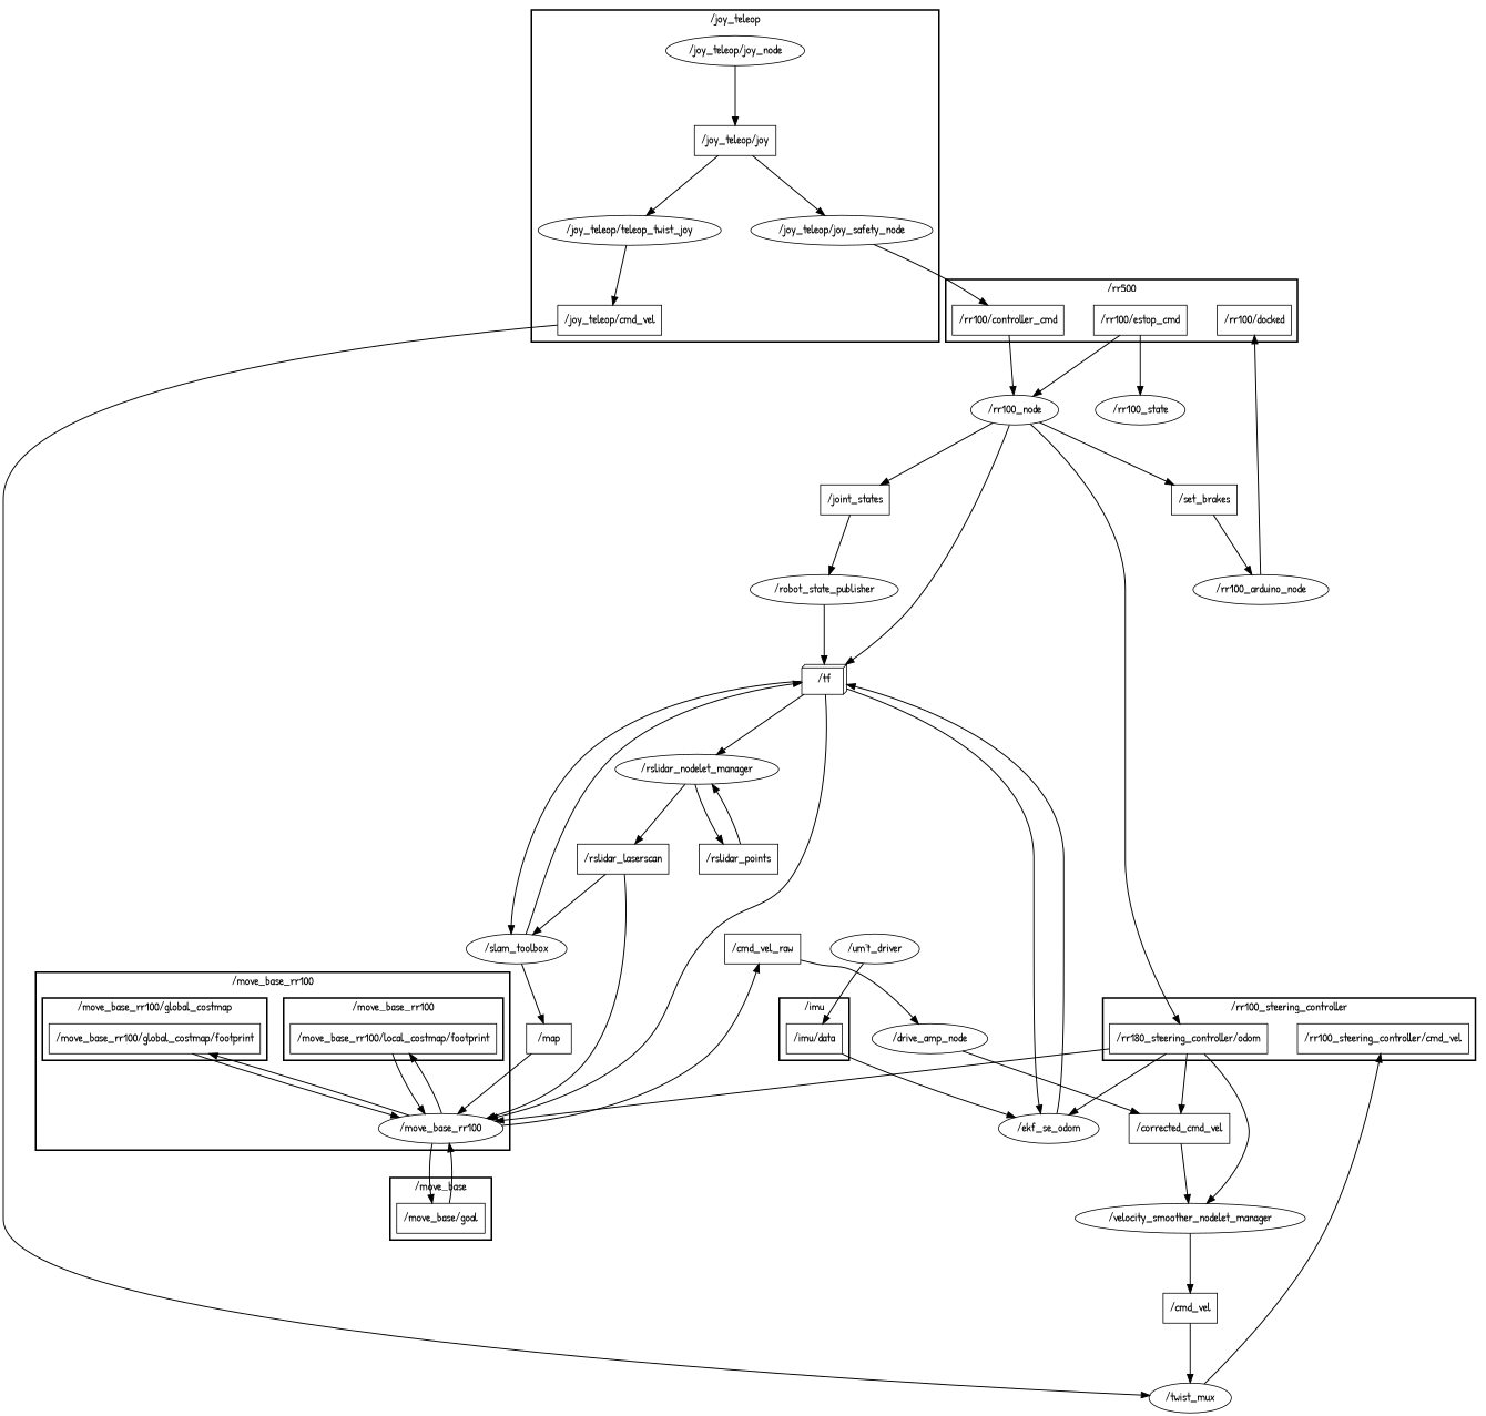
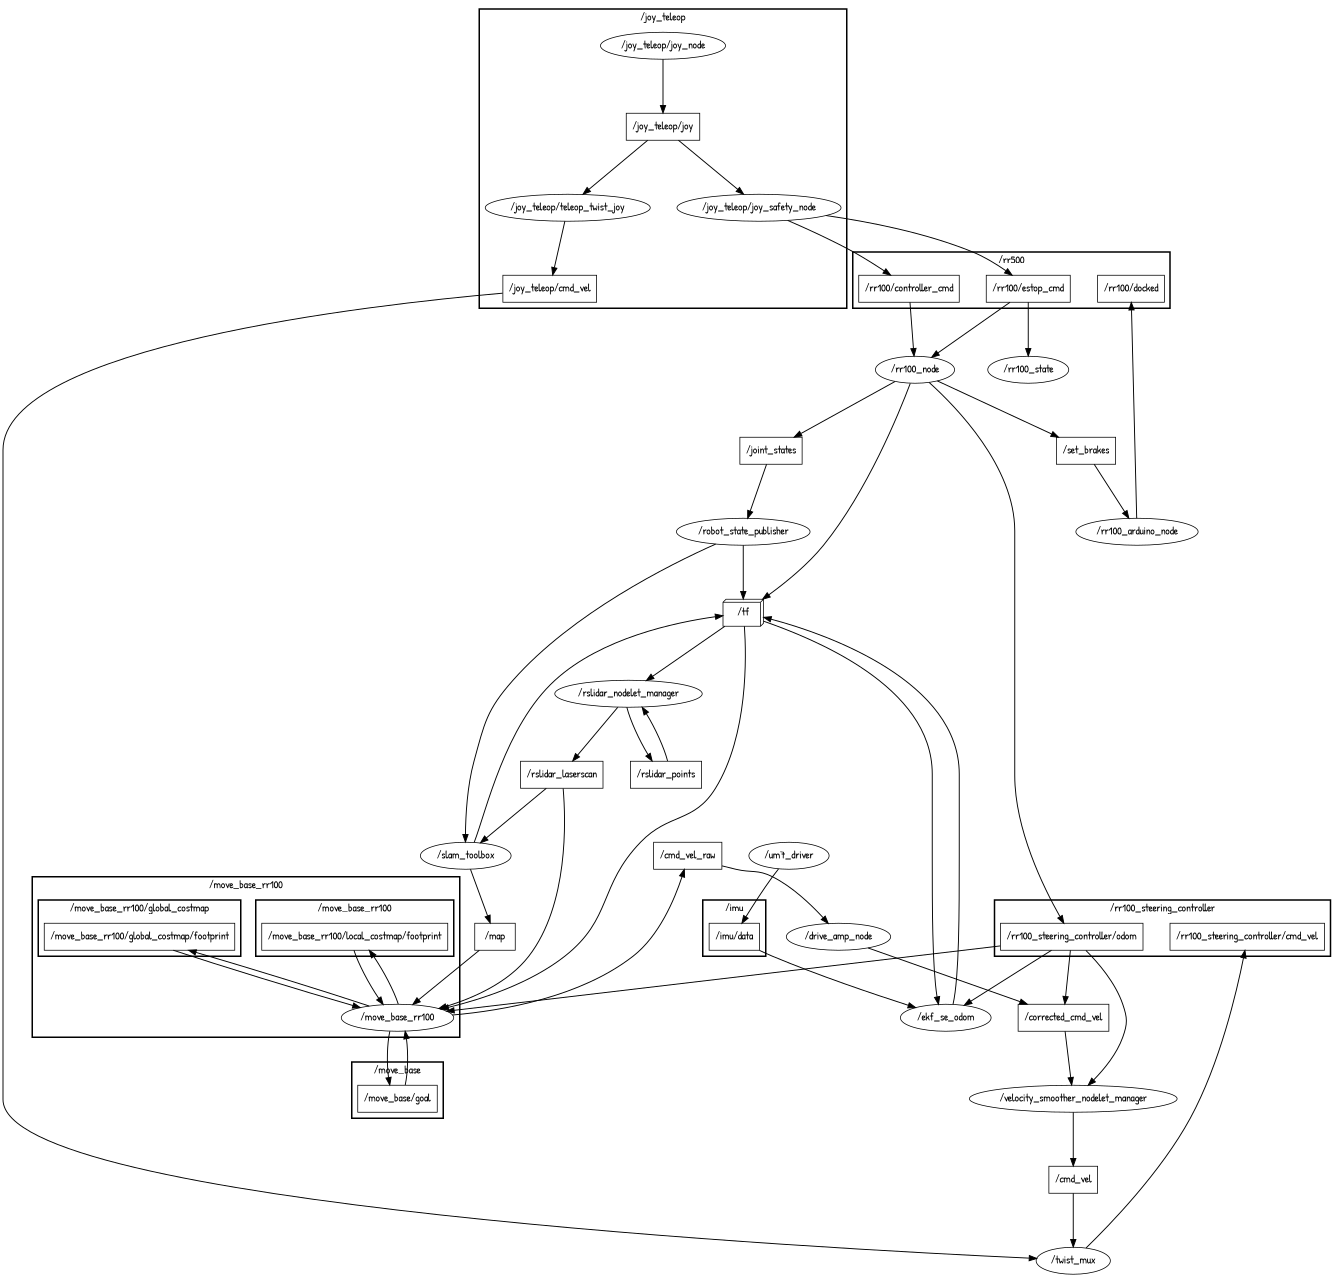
  digraph {
    compound=True
    fontname="Patrick Hand"
    nodesep=0.5
    rank=same
    rankdir=TB
    ranksep=1.0
    node [fontname="Patrick Hand" shape=box]
    edge [fontname="Patrick Hand" penwidth=1.25]
    n1 [label="/joy_teleop/cmd_vel"]
    n2 [label="/joy_teleop/joy"]
    n3 [label="/joy_teleop/joy_safety_node" shape=ellipse]
    n4 [label="/joy_teleop/teleop_twist_joy" shape=ellipse]
    n5 [label="/joy_teleop/joy_node" shape=ellipse]
    n6 [label="/move_base/goal"]
-   n7 [label="/rr180_steering_controller/odom"]
+   n7 [label="/rr100_steering_controller/odom"]
    n8 [label="/rr100_steering_controller/cmd_vel"]
    n9 [label="/rr100/estop_cmd"]
    n10 [label="/rr100/controller_cmd"]
    n11 [label="/rr100/docked"]
    n12 [label="/move_base_rr100/local_costmap/footprint"]
    n13 [label="/move_base_rr100/global_costmap/footprint"]
    n14 [label="/move_base_rr100" shape=ellipse]
    n15 [label="/imu/data"]
    n16 [label="/twist_mux" shape=ellipse]
    n17 [label="/ekf_se_odom" shape=ellipse]
    n18 [label="/velocity_smoother_nodelet_manager" shape=ellipse]
    n19 [label="/corrected_cmd_vel"]
    n20 [label="/rr100_node" shape=ellipse]
    n21 [label="/rr100_state" shape=ellipse]
    n22 [label="/cmd_vel_raw"]
    n23 [label="/tf" shape=box3d]
    n24 [label="/cmd_vel"]
    n25 [label="/drive_amp_node" shape=ellipse]
    n26 [label="/set_brakes"]
    n27 [label="/joint_states"]
    n28 [label="/rslidar_nodelet_manager" shape=ellipse]
    n29 [label="/slam_toolbox" shape=ellipse]
    n30 [label="/rr100_arduino_node" shape=ellipse]
    n31 [label="/robot_state_publisher" shape=ellipse]
    n32 [label="/rslidar_laserscan"]
    n33 [label="/rslidar_points"]
    n34 [label="/map"]
    n35 [label="/um7_driver" shape=ellipse]
    subgraph cluster_1 {
      label="/rslidar_nodelet_manager"
      style=bold
    }
    subgraph cluster_2 {
      label="/joy_teleop"
      style=bold
      n1
      n2
      n3
      n4
      n5
    }
    subgraph cluster_3 {
      label="/move_base"
      style=bold
      n6
    }
    subgraph cluster_4 {
      label="/rr100_steering_controller"
      style=bold
      n7
      n8
    }
    subgraph cluster_5 {
      label="/rr500"
      style=bold
      n9
      n10
      n11
    }
    subgraph cluster_6 {
      label="/move_base_rr100"
      style=bold
      n14
      subgraph cluster_7 {
        label="/move_base_rr100"
        style=bold
        n12
      }
      subgraph cluster_8 {
        label="/move_base_rr100/global_costmap"
        style=bold
        n13
      }
    }
    subgraph cluster_9 {
      label="/imu"
      style=bold
      n15
    }
    n1 -> n16
    n2 -> n3
    n2 -> n4
+   n3 -> n9
    n3 -> n10
    n4 -> n1
    n5 -> n2
    n6 -> n14
    n7 -> n14
    n7 -> n17
    n7 -> n18
    n7 -> n19
    n9 -> n20
    n9 -> n21
    n10 -> n20
    n12 -> n14
    n13 -> n14
    n14 -> n6
    n14 -> n12
    n14 -> n13
    n14 -> n22
    n15 -> n17
    n16 -> n8
    n17 -> n23
    n18 -> n24
    n19 -> n18
    n20 -> n7
    n20 -> n23
    n20 -> n26
    n20 -> n27
    n22 -> n25
    n23 -> n14
    n23 -> n17
    n23 -> n28
-   n23 -> n29
+   n31 -> n29
    n24 -> n16
    n25 -> n19
    n26 -> n30
    n27 -> n31
    n28 -> n32
    n28 -> n33
    n29 -> n23
    n29 -> n34
    n30 -> n11
    n31 -> n23
    n32 -> n14
    n32 -> n29
    n33 -> n28
    n34 -> n14
    n35 -> n15
  }
